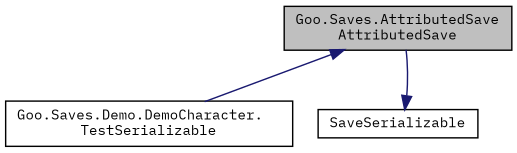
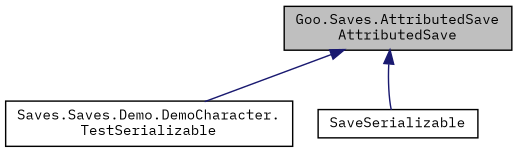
  digraph {
    fontname="IBM Plex Mono"
    node [color=black fillcolor=white fontname="IBM Plex Mono" fontsize=10 shape=record style=filled]
    edge [color=midnightblue dir=back fontname="IBM Plex Mono" fontsize=10 labelfontname=Calibrii labelfontsize=10 style=solid]
    n1 [fillcolor=grey75 fontcolor=black height=0.2 label="Goo.Saves.AttributedSave\lAttributedSave" width=0.4]
-   n2 [height=0.2 label="Goo.Saves.Demo.DemoCharacter.\lTestSerializable" width=0.4]
+   n2 [height=0.2 label="Saves.Saves.Demo.DemoCharacter.\lTestSerializable" width=0.4]
    n3 [height=0.2 label=SaveSerializable width=0.4]
    n1 -> n2
-   n3 -> n1
+   n1 -> n3
  }
